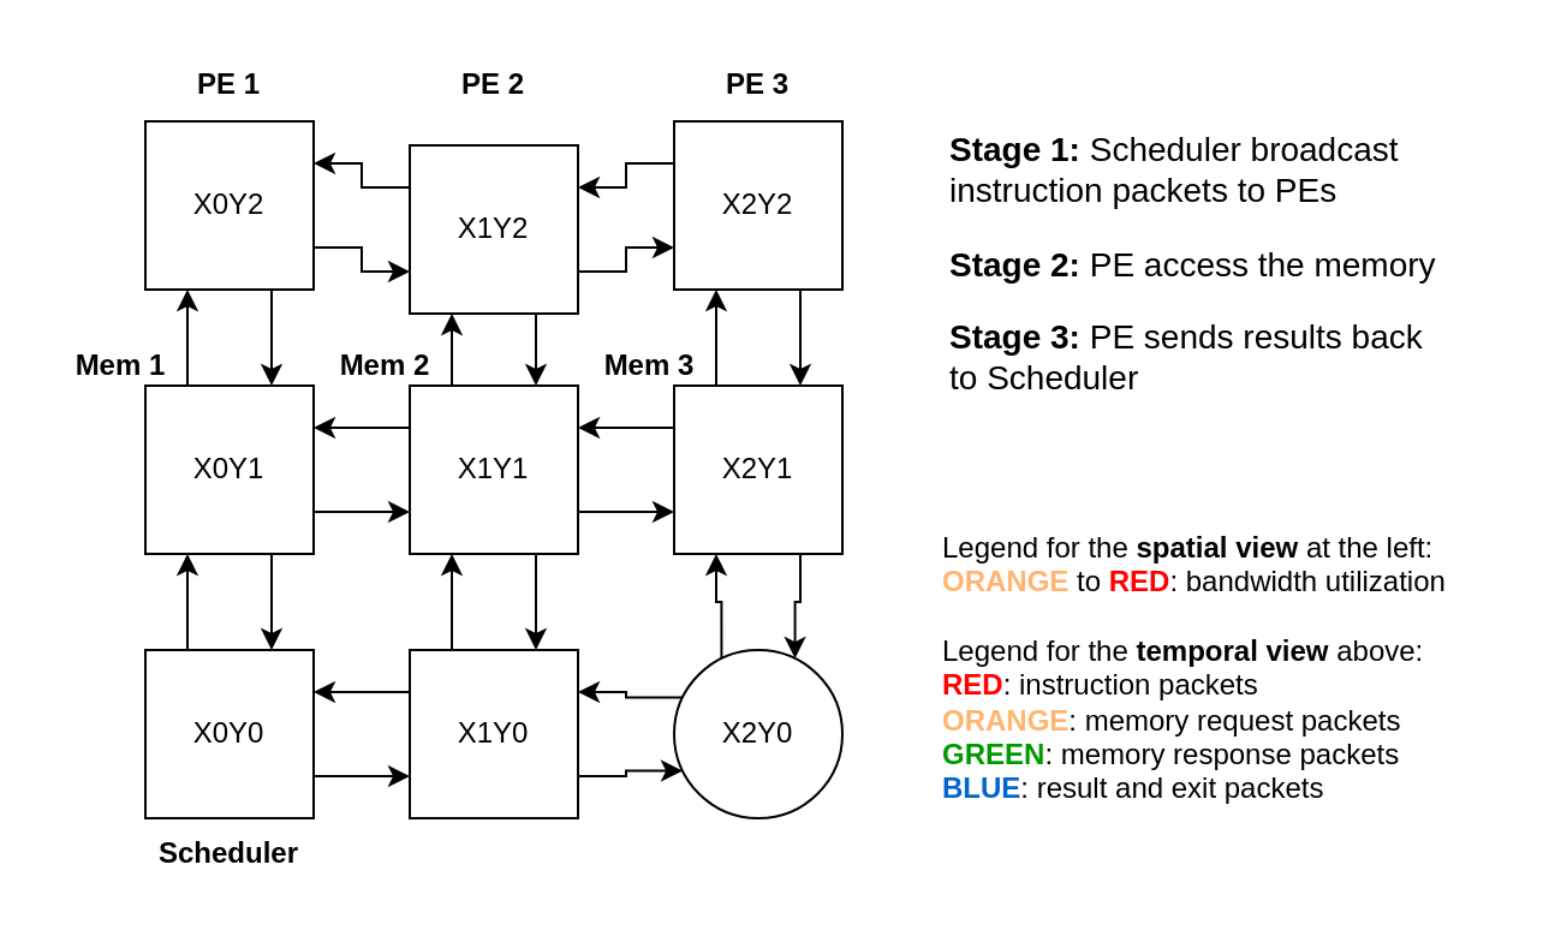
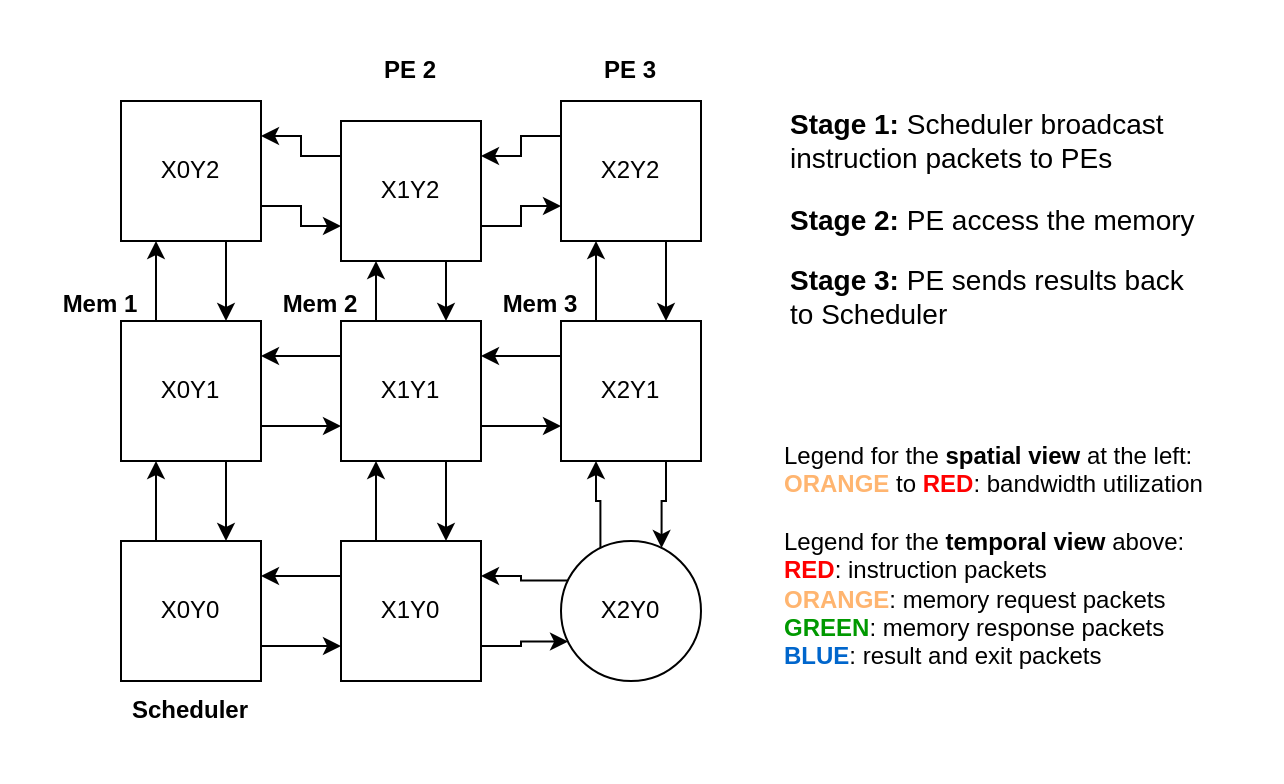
  <mxCell id="0" />
  <mxCell id="1" parent="0" />
  <mxCell id="2" style="edgeStyle=orthogonalEdgeStyle;rounded=0;orthogonalLoop=1;jettySize=auto;html=1;exitX=1;exitY=0.75;exitDx=0;exitDy=0;entryX=0;entryY=0.75;entryDx=0;entryDy=0;" parent="1" source="4" target="7" edge="1"><mxGeometry relative="1" as="geometry"><mxPoint x="110" y="410" as="targetPoint" /></mxGeometry></mxCell>
  <mxCell id="3" style="edgeStyle=orthogonalEdgeStyle;rounded=0;orthogonalLoop=1;jettySize=auto;html=1;entryX=0.25;entryY=1;entryDx=0;entryDy=0;exitX=0.25;exitY=0;exitDx=0;exitDy=0;" parent="1" source="4" target="11" edge="1"><mxGeometry relative="1" as="geometry" /></mxCell>
  <mxCell id="4" value="X0Y0" style="rounded=0;whiteSpace=wrap;html=1;" parent="1" vertex="1"><mxGeometry x="60" y="270" width="70" height="70" as="geometry" /></mxCell>
  <mxCell id="5" style="edgeStyle=orthogonalEdgeStyle;rounded=0;orthogonalLoop=1;jettySize=auto;html=1;entryX=0;entryY=0.75;entryDx=0;entryDy=0;exitX=1;exitY=0.75;exitDx=0;exitDy=0;" parent="1" source="7" target="32" edge="1"><mxGeometry relative="1" as="geometry" /></mxCell>
  <mxCell id="6" style="edgeStyle=orthogonalEdgeStyle;rounded=0;orthogonalLoop=1;jettySize=auto;html=1;entryX=0.25;entryY=1;entryDx=0;entryDy=0;exitX=0.25;exitY=0;exitDx=0;exitDy=0;" parent="1" source="7" target="19" edge="1"><mxGeometry relative="1" as="geometry" /></mxCell>
  <mxCell id="7" value="X1Y0" style="rounded=0;whiteSpace=wrap;html=1;" parent="1" vertex="1"><mxGeometry x="170" y="270" width="70" height="70" as="geometry" /></mxCell>
  <mxCell id="8" style="edgeStyle=orthogonalEdgeStyle;rounded=0;orthogonalLoop=1;jettySize=auto;html=1;entryX=0.75;entryY=0;entryDx=0;entryDy=0;exitX=0.75;exitY=1;exitDx=0;exitDy=0;" parent="1" source="11" target="4" edge="1"><mxGeometry relative="1" as="geometry" /></mxCell>
  <mxCell id="9" style="edgeStyle=orthogonalEdgeStyle;rounded=0;orthogonalLoop=1;jettySize=auto;html=1;entryX=0.25;entryY=1;entryDx=0;entryDy=0;exitX=0.25;exitY=0;exitDx=0;exitDy=0;" parent="1" source="11" target="14" edge="1"><mxGeometry relative="1" as="geometry" /></mxCell>
  <mxCell id="10" style="edgeStyle=orthogonalEdgeStyle;rounded=0;orthogonalLoop=1;jettySize=auto;html=1;entryX=0;entryY=0.75;entryDx=0;entryDy=0;exitX=1;exitY=0.75;exitDx=0;exitDy=0;" parent="1" source="11" target="19" edge="1"><mxGeometry relative="1" as="geometry"><mxPoint x="150" y="140" as="sourcePoint" /></mxGeometry></mxCell>
  <mxCell id="11" value="X0Y1" style="rounded=0;whiteSpace=wrap;html=1;" parent="1" vertex="1"><mxGeometry x="60" y="160" width="70" height="70" as="geometry" /></mxCell>
  <mxCell id="12" style="edgeStyle=orthogonalEdgeStyle;rounded=0;orthogonalLoop=1;jettySize=auto;html=1;entryX=0.75;entryY=0;entryDx=0;entryDy=0;exitX=0.75;exitY=1;exitDx=0;exitDy=0;" parent="1" source="14" target="11" edge="1"><mxGeometry relative="1" as="geometry" /></mxCell>
  <mxCell id="13" style="edgeStyle=orthogonalEdgeStyle;rounded=0;orthogonalLoop=1;jettySize=auto;html=1;exitX=1;exitY=0.75;exitDx=0;exitDy=0;entryX=0;entryY=0.75;entryDx=0;entryDy=0;" parent="1" source="14" target="23" edge="1"><mxGeometry relative="1" as="geometry"><mxPoint x="150" y="20" as="sourcePoint" /><mxPoint x="200" y="30" as="targetPoint" /></mxGeometry></mxCell>
  <mxCell id="14" value="X0Y2" style="rounded=0;whiteSpace=wrap;html=1;" parent="1" vertex="1"><mxGeometry x="60" y="50" width="70" height="70" as="geometry" /></mxCell>
  <mxCell id="15" style="edgeStyle=orthogonalEdgeStyle;rounded=0;orthogonalLoop=1;jettySize=auto;html=1;entryX=0.75;entryY=0;entryDx=0;entryDy=0;exitX=0.75;exitY=1;exitDx=0;exitDy=0;" parent="1" source="19" target="7" edge="1"><mxGeometry relative="1" as="geometry" /></mxCell>
  <mxCell id="16" style="edgeStyle=orthogonalEdgeStyle;rounded=0;orthogonalLoop=1;jettySize=auto;html=1;entryX=0.25;entryY=1;entryDx=0;entryDy=0;exitX=0.25;exitY=0;exitDx=0;exitDy=0;" parent="1" source="19" target="23" edge="1"><mxGeometry relative="1" as="geometry" /></mxCell>
  <mxCell id="17" style="edgeStyle=orthogonalEdgeStyle;rounded=0;orthogonalLoop=1;jettySize=auto;html=1;entryX=1;entryY=0.25;entryDx=0;entryDy=0;exitX=0;exitY=0.25;exitDx=0;exitDy=0;" parent="1" source="19" target="11" edge="1"><mxGeometry relative="1" as="geometry"><mxPoint x="150" y="250" as="sourcePoint" /></mxGeometry></mxCell>
  <mxCell id="18" style="edgeStyle=orthogonalEdgeStyle;rounded=0;orthogonalLoop=1;jettySize=auto;html=1;exitX=1;exitY=0.75;exitDx=0;exitDy=0;entryX=0;entryY=0.75;entryDx=0;entryDy=0;" parent="1" source="19" target="30" edge="1"><mxGeometry relative="1" as="geometry"><mxPoint x="270" y="240" as="targetPoint" /></mxGeometry></mxCell>
  <mxCell id="19" value="X1Y1" style="rounded=0;whiteSpace=wrap;html=1;" parent="1" vertex="1"><mxGeometry x="170" y="160" width="70" height="70" as="geometry" /></mxCell>
  <mxCell id="20" style="edgeStyle=orthogonalEdgeStyle;rounded=0;orthogonalLoop=1;jettySize=auto;html=1;entryX=0.75;entryY=0;entryDx=0;entryDy=0;exitX=0.75;exitY=1;exitDx=0;exitDy=0;" parent="1" source="23" target="19" edge="1"><mxGeometry relative="1" as="geometry" /></mxCell>
  <mxCell id="21" style="edgeStyle=orthogonalEdgeStyle;rounded=0;orthogonalLoop=1;jettySize=auto;html=1;exitX=0;exitY=0.25;exitDx=0;exitDy=0;entryX=1;entryY=0.25;entryDx=0;entryDy=0;" parent="1" source="23" target="14" edge="1"><mxGeometry relative="1" as="geometry"><mxPoint x="150" y="140" as="targetPoint" /></mxGeometry></mxCell>
  <mxCell id="22" style="edgeStyle=orthogonalEdgeStyle;rounded=0;orthogonalLoop=1;jettySize=auto;html=1;exitX=1;exitY=0.75;exitDx=0;exitDy=0;entryX=0;entryY=0.75;entryDx=0;entryDy=0;" parent="1" source="23" target="26" edge="1"><mxGeometry relative="1" as="geometry"><mxPoint x="250" y="100" as="sourcePoint" /><mxPoint x="260" y="130" as="targetPoint" /></mxGeometry></mxCell>
  <mxCell id="23" value="X1Y2" style="rounded=0;whiteSpace=wrap;html=1;" parent="1" vertex="1"><mxGeometry x="170" y="60" width="70" height="70" as="geometry" /></mxCell>
  <mxCell id="24" style="edgeStyle=orthogonalEdgeStyle;rounded=0;orthogonalLoop=1;jettySize=auto;html=1;entryX=0.75;entryY=0;entryDx=0;entryDy=0;exitX=0.75;exitY=1;exitDx=0;exitDy=0;" parent="1" source="26" target="30" edge="1"><mxGeometry relative="1" as="geometry" /></mxCell>
  <mxCell id="25" style="edgeStyle=orthogonalEdgeStyle;rounded=0;orthogonalLoop=1;jettySize=auto;html=1;entryX=1;entryY=0.25;entryDx=0;entryDy=0;exitX=0;exitY=0.25;exitDx=0;exitDy=0;" parent="1" source="26" target="23" edge="1"><mxGeometry relative="1" as="geometry" /></mxCell>
  <mxCell id="26" value="X2Y2" style="rounded=0;whiteSpace=wrap;html=1;" parent="1" vertex="1"><mxGeometry x="280" y="50" width="70" height="70" as="geometry" /></mxCell>
  <mxCell id="27" style="edgeStyle=orthogonalEdgeStyle;rounded=0;orthogonalLoop=1;jettySize=auto;html=1;entryX=0.75;entryY=0;entryDx=0;entryDy=0;exitX=0.75;exitY=1;exitDx=0;exitDy=0;" parent="1" source="30" target="32" edge="1"><mxGeometry relative="1" as="geometry" /></mxCell>
  <mxCell id="28" style="edgeStyle=orthogonalEdgeStyle;rounded=0;orthogonalLoop=1;jettySize=auto;html=1;entryX=0.25;entryY=1;entryDx=0;entryDy=0;exitX=0.25;exitY=0;exitDx=0;exitDy=0;" parent="1" source="30" target="26" edge="1"><mxGeometry relative="1" as="geometry" /></mxCell>
  <mxCell id="29" style="edgeStyle=orthogonalEdgeStyle;rounded=0;orthogonalLoop=1;jettySize=auto;html=1;exitX=0;exitY=0.25;exitDx=0;exitDy=0;entryX=1;entryY=0.25;entryDx=0;entryDy=0;" parent="1" source="30" target="19" edge="1"><mxGeometry relative="1" as="geometry"><mxPoint x="250" y="240" as="targetPoint" /></mxGeometry></mxCell>
  <mxCell id="30" value="X2Y1" style="rounded=0;whiteSpace=wrap;html=1;" parent="1" vertex="1"><mxGeometry x="280" y="160" width="70" height="70" as="geometry" /></mxCell>
  <mxCell id="31" style="edgeStyle=orthogonalEdgeStyle;rounded=0;orthogonalLoop=1;jettySize=auto;html=1;entryX=0.25;entryY=1;entryDx=0;entryDy=0;exitX=0.25;exitY=0;exitDx=0;exitDy=0;" parent="1" source="32" target="30" edge="1"><mxGeometry relative="1" as="geometry" /></mxCell>
  <mxCell id="32" value="X2Y0" style="ellipse;whiteSpace=wrap;html=1;" parent="1" vertex="1"><mxGeometry x="280" y="270" width="70" height="70" as="geometry" /></mxCell>
  <mxCell id="33" style="edgeStyle=orthogonalEdgeStyle;rounded=0;orthogonalLoop=1;jettySize=auto;html=1;exitX=0;exitY=0.25;exitDx=0;exitDy=0;entryX=1;entryY=0.25;entryDx=0;entryDy=0;" parent="1" source="7" target="4" edge="1"><mxGeometry relative="1" as="geometry"><mxPoint x="140" y="298" as="sourcePoint" /><mxPoint x="150" y="270" as="targetPoint" /></mxGeometry></mxCell>
  <mxCell id="34" style="edgeStyle=orthogonalEdgeStyle;rounded=0;orthogonalLoop=1;jettySize=auto;html=1;entryX=1;entryY=0.25;entryDx=0;entryDy=0;exitX=0;exitY=0.25;exitDx=0;exitDy=0;" parent="1" source="32" target="7" edge="1"><mxGeometry relative="1" as="geometry"><mxPoint x="250" y="298" as="sourcePoint" /><mxPoint x="290" y="298" as="targetPoint" /></mxGeometry></mxCell>
- <mxCell id="35" value="PE 1" style="text;html=1;strokeColor=none;fillColor=none;align=center;verticalAlign=middle;whiteSpace=wrap;rounded=0;fontStyle=1" parent="1" vertex="1"><mxGeometry x="65" y="20" width="60" height="30" as="geometry" /></mxCell>
  <mxCell id="36" value="PE 2" style="text;html=1;strokeColor=none;fillColor=none;align=center;verticalAlign=middle;whiteSpace=wrap;rounded=0;fontStyle=1" parent="1" vertex="1"><mxGeometry x="175" y="20" width="60" height="30" as="geometry" /></mxCell>
  <mxCell id="37" value="PE 3" style="text;html=1;strokeColor=none;fillColor=none;align=center;verticalAlign=middle;whiteSpace=wrap;rounded=0;fontStyle=1" parent="1" vertex="1"><mxGeometry x="285" y="20" width="60" height="30" as="geometry" /></mxCell>
  <mxCell id="38" value="&lt;div&gt;Mem 1&lt;/div&gt;" style="text;html=1;strokeColor=none;fillColor=none;align=center;verticalAlign=middle;whiteSpace=wrap;rounded=0;fontStyle=1" parent="1" vertex="1"><mxGeometry x="20" y="137" width="60" height="30" as="geometry" /></mxCell>
  <mxCell id="39" value="&lt;div&gt;Mem 3&lt;br&gt;&lt;/div&gt;" style="text;html=1;strokeColor=none;fillColor=none;align=center;verticalAlign=middle;whiteSpace=wrap;rounded=0;fontStyle=1" parent="1" vertex="1"><mxGeometry x="240" y="137" width="60" height="30" as="geometry" /></mxCell>
  <mxCell id="40" value="Scheduler" style="text;html=1;strokeColor=none;fillColor=none;align=center;verticalAlign=middle;whiteSpace=wrap;rounded=0;fontStyle=1" parent="1" vertex="1"><mxGeometry x="65" y="340" width="60" height="30" as="geometry" /></mxCell>
  <mxCell id="41" value="&lt;div&gt;Mem 2&lt;br&gt;&lt;/div&gt;" style="text;html=1;strokeColor=none;fillColor=none;align=center;verticalAlign=middle;whiteSpace=wrap;rounded=0;fontStyle=1" parent="1" vertex="1"><mxGeometry x="130" y="137" width="60" height="30" as="geometry" /></mxCell>
  <mxCell id="42" value="&lt;p style=&quot;font-size: 14px;&quot;&gt;&lt;font style=&quot;font-size: 14px;&quot;&gt;&lt;b&gt;Stage 1:&lt;/b&gt; Scheduler broadcast instruction packets to PEs&lt;br&gt;&lt;/font&gt;&lt;/p&gt;&lt;p style=&quot;font-size: 14px;&quot;&gt;&lt;font style=&quot;font-size: 14px;&quot;&gt;&lt;b&gt;Stage 2:&lt;/b&gt; PE access the memory&lt;/font&gt;&lt;/p&gt;&lt;p style=&quot;font-size: 14px;&quot;&gt;&lt;font style=&quot;font-size: 14px;&quot;&gt;&lt;b&gt;Stage 3:&lt;/b&gt; PE sends results back to Scheduler&lt;font style=&quot;font-size: 14px;&quot;&gt;&lt;br&gt;&lt;/font&gt;&lt;/font&gt;&lt;/p&gt;" style="text;html=1;strokeColor=none;fillColor=none;spacing=5;spacingTop=-20;whiteSpace=wrap;overflow=hidden;rounded=0;" parent="1" vertex="1"><mxGeometry x="390" y="50" width="220" height="120" as="geometry" /></mxCell>
  <mxCell id="43" value="&lt;div align=&quot;left&quot;&gt;&lt;br&gt;&lt;/div&gt;&lt;div align=&quot;left&quot;&gt;Legend for the &lt;b&gt;spatial view&lt;/b&gt; at the left:&lt;br&gt;&lt;/div&gt;&lt;div align=&quot;left&quot;&gt;&lt;font color=&quot;#ffb570&quot;&gt;&lt;b&gt;ORANGE&lt;/b&gt;&lt;/font&gt; to&amp;nbsp;&lt;font color=&quot;#ff0000&quot;&gt;&lt;b&gt;RED&lt;/b&gt;&lt;/font&gt;: bandwidth utilization&lt;br&gt;&lt;/div&gt;&lt;div align=&quot;left&quot;&gt;&lt;br&gt;&lt;/div&gt;&lt;div align=&quot;left&quot;&gt;Legend for the &lt;b&gt;temporal view&lt;/b&gt; above:&lt;/div&gt;&lt;div align=&quot;left&quot;&gt;&lt;font color=&quot;#ff0000&quot;&gt;&lt;b&gt;RED&lt;/b&gt;&lt;/font&gt;: instruction packets&lt;/div&gt;&lt;div align=&quot;left&quot;&gt;&lt;font color=&quot;#ffb570&quot;&gt;&lt;b&gt;ORANGE&lt;/b&gt;&lt;/font&gt;: memory request packets&lt;br&gt;&lt;font color=&quot;#009900&quot;&gt;&lt;b&gt;GREEN&lt;/b&gt;&lt;/font&gt;: memory response packets&lt;br&gt;&lt;/div&gt;&lt;div align=&quot;left&quot;&gt;&lt;font color=&quot;#0066cc&quot;&gt;&lt;b&gt;BLUE&lt;/b&gt;&lt;/font&gt;: result and exit packets&lt;br&gt;&lt;/div&gt;&lt;div align=&quot;left&quot;&gt;&lt;br&gt;&lt;/div&gt;&lt;div align=&quot;left&quot;&gt;&lt;br&gt; &lt;/div&gt;" style="text;html=1;strokeColor=none;fillColor=none;align=left;verticalAlign=middle;whiteSpace=wrap;rounded=0;" parent="1" vertex="1"><mxGeometry x="390" y="270" width="230" height="30" as="geometry" /></mxCell>
